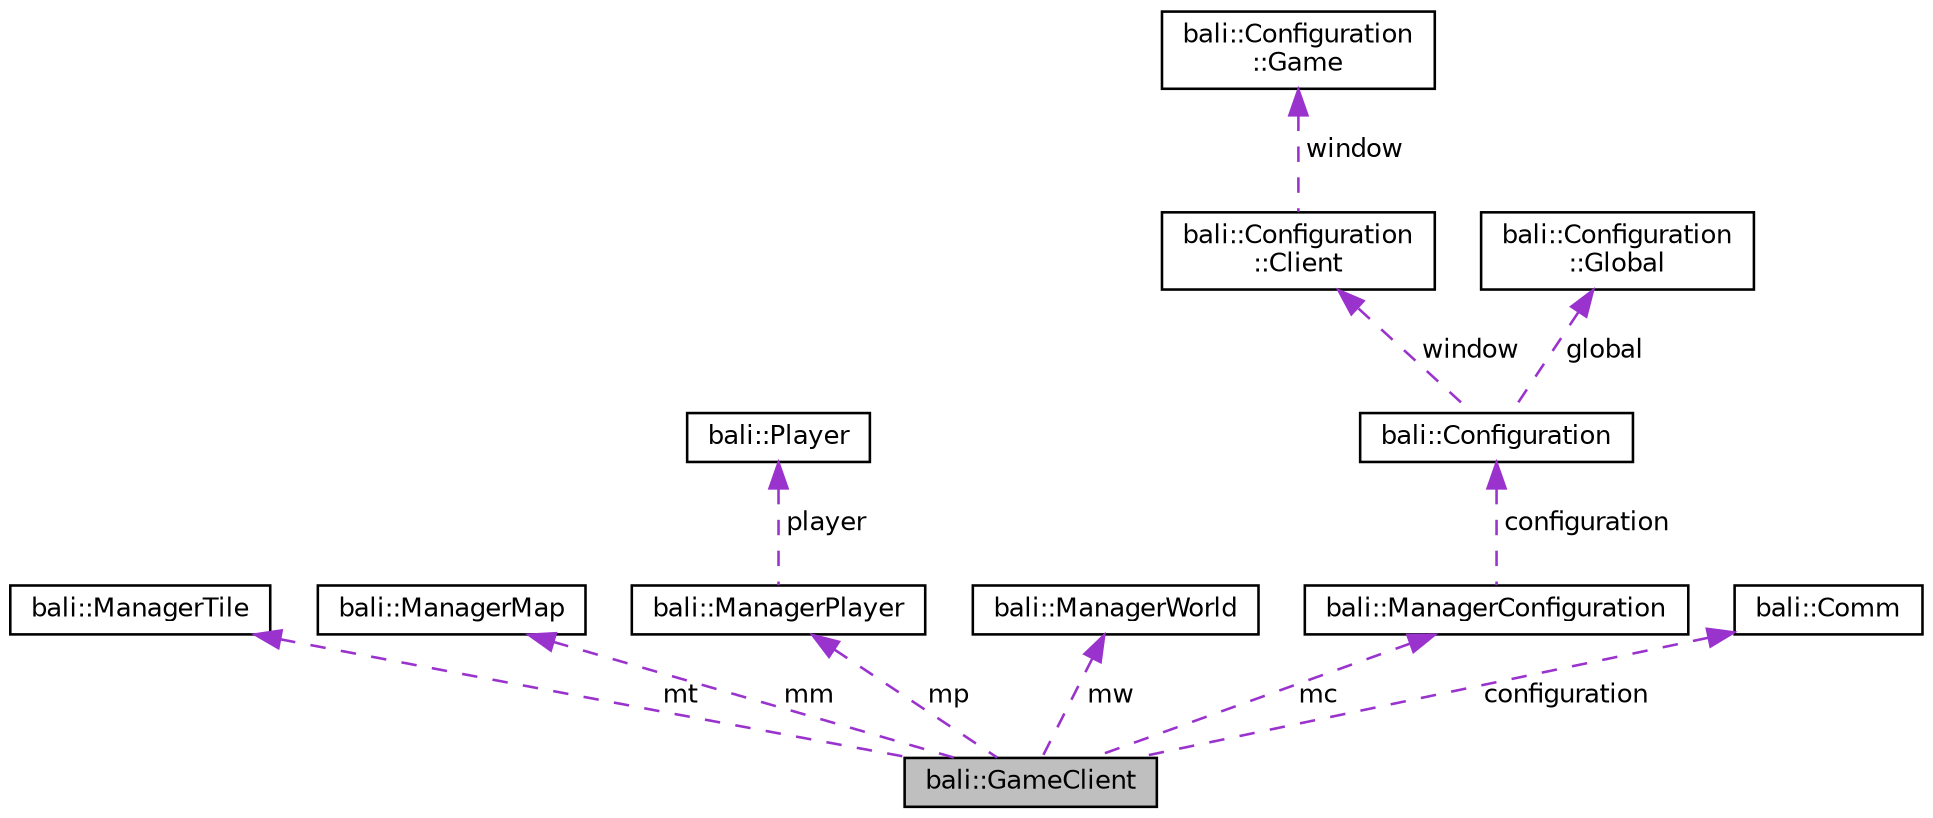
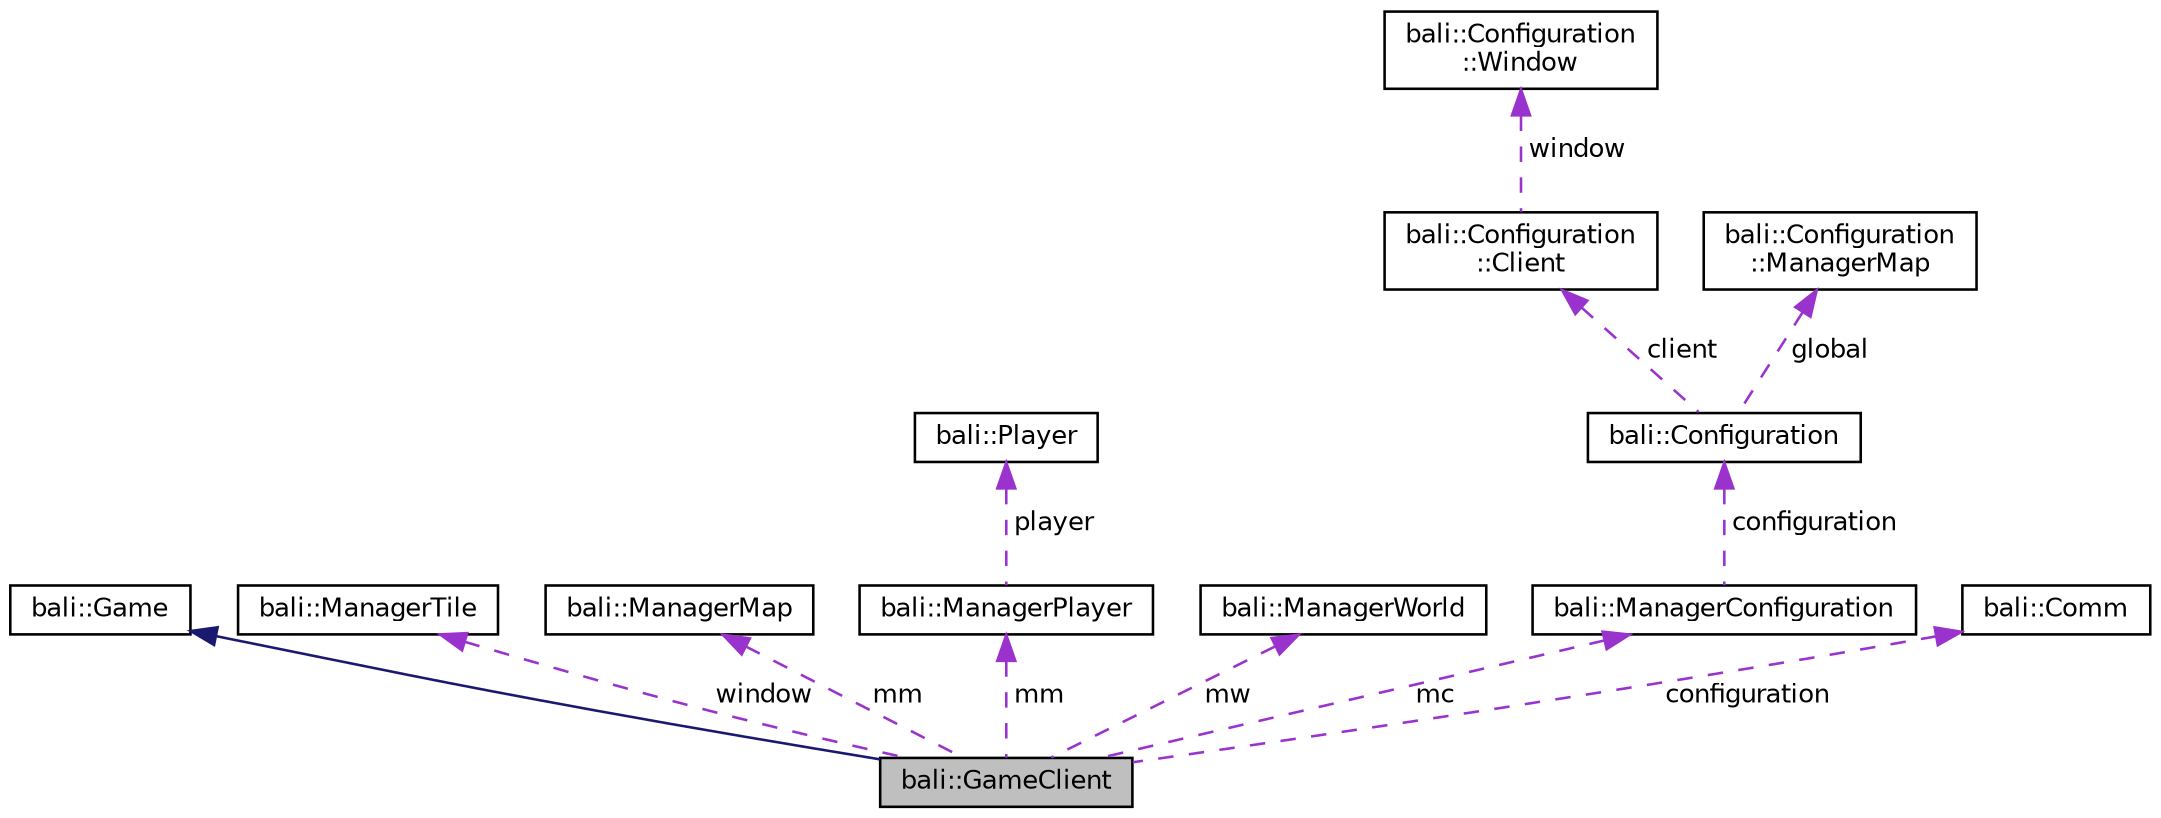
  digraph {
    rankdir=TB
    node [color=black fillcolor=white fontname=Helvetica fontsize=10 shape=record style=filled]
    edge [color=darkorchid3 dir=back fontname=Helvetica fontsize=10 labelfontname=Helvetica labelfontsize=10 style=dashed]
    n1 [fillcolor=grey75 fontcolor=black height=0.2 label="bali::GameClient" width=0.4]
+   n2 [height=0.2 label="bali::Game" width=0.4]
    n3 [height=0.2 label="bali::ManagerTile" width=0.4]
    n4 [height=0.2 label="bali::ManagerMap" width=0.4]
    n5 [height=0.2 label="bali::ManagerPlayer" width=0.4]
    n6 [height=0.2 label="bali::Player" width=0.4]
    n7 [height=0.2 label="bali::ManagerWorld" width=0.4]
    n8 [height=0.2 label="bali::ManagerConfiguration" width=0.4]
    n9 [height=0.2 label="bali::Configuration" width=0.4]
    n10 [height=0.2 label="bali::Configuration\l::Client" width=0.4]
-   n11 [height=0.2 label="bali::Configuration\l::Game" width=0.4]
-   n12 [height=0.2 label="bali::Configuration\l::Global" width=0.4]
+   n11 [height=0.2 label="bali::Configuration\l::Window" width=0.4]
+   n12 [height=0.2 label="bali::Configuration\l::ManagerMap" width=0.4]
    n13 [height=0.2 label="bali::Comm" width=0.4]
-   n3 -> n1 [label=" mt"]
+   n2 -> n1 [color=midnightblue style=solid]
+   n3 -> n1 [label=" window"]
    n4 -> n1 [label=" mm"]
-   n5 -> n1 [label=" mp"]
+   n5 -> n1 [label=" mm"]
    n6 -> n5 [label=" player"]
    n7 -> n1 [label=" mw"]
    n8 -> n1 [label=" mc"]
    n9 -> n8 [label=" configuration"]
-   n10 -> n9 [label=" window"]
+   n10 -> n9 [label=" client"]
    n11 -> n10 [label=" window"]
    n12 -> n9 [label=" global"]
    n13 -> n1 [label=" configuration"]
  }
